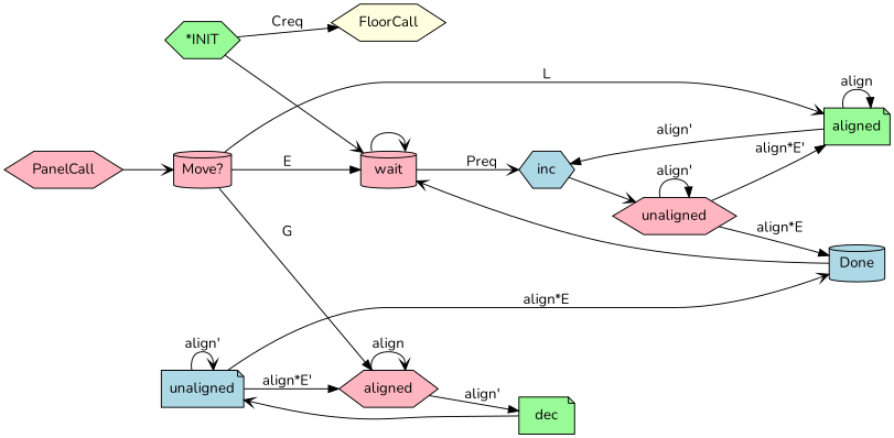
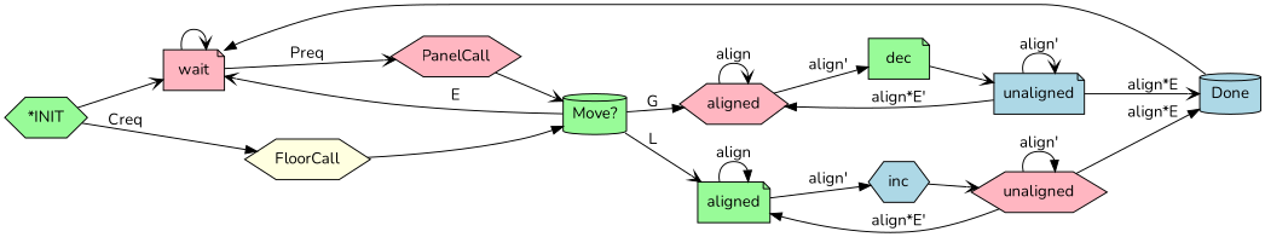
  digraph {
    fontname=Nunito
    rankdir=LR
    node [fillcolor=lightpink fontname=Nunito shape=hexagon style=filled]
    edge [arrowhead=vee fontname=Nunito]
    n1 [fillcolor=palegreen label="*INIT" rank=max]
-   n2 [label=wait shape=cylinder]
+   n2 [label=wait shape=note]
    FloorCall [fillcolor=lightyellow]
    PanelCall
-   n5 [label="Move?" shape=cylinder]
+   n5 [fillcolor=palegreen label="Move?" shape=cylinder]
    Done [fillcolor=lightblue shape=cylinder]
    n7 [label=aligned]
    n8 [fillcolor=palegreen label=aligned shape=note]
    n9 [fillcolor=palegreen label=dec shape=note]
    n10 [fillcolor=lightblue label=inc]
    n11 [fillcolor=lightblue label=unaligned shape=note]
    n12 [label=unaligned]
    n1 -> n2
    n1 -> FloorCall [arrowhead=normal label=Creq]
    n2 -> n2
-   n2 -> n10 [label=Preq]
+   n2 -> PanelCall [label=Preq]
+   FloorCall -> n5 [arrowhead=normal]
    PanelCall -> n5
-   n5 -> n2 [arrowhead=normal label=E]
+   n5 -> n2 [label=E]
    n5 -> n7 [arrowhead=normal label=G]
    n5 -> n8 [label=L]
-   Done -> n2
+   Done -> n2 [arrowhead=normal]
    n7 -> n7 [label=align]
    n7 -> n9 [arrowhead=normal label="align'"]
    n8 -> n8 [arrowhead=normal label=align]
    n8 -> n10 [arrowhead=normal label="align'"]
    n9 -> n11
    n10 -> n12
    n11 -> Done [label="align*E"]
    n11 -> n7 [arrowhead=normal label="align*E'"]
    n11 -> n11 [label="align'"]
    n12 -> Done [arrowhead=normal label="align*E"]
    n12 -> n8 [arrowhead=normal label="align*E'"]
    n12 -> n12 [arrowhead=normal label="align'"]
  }
